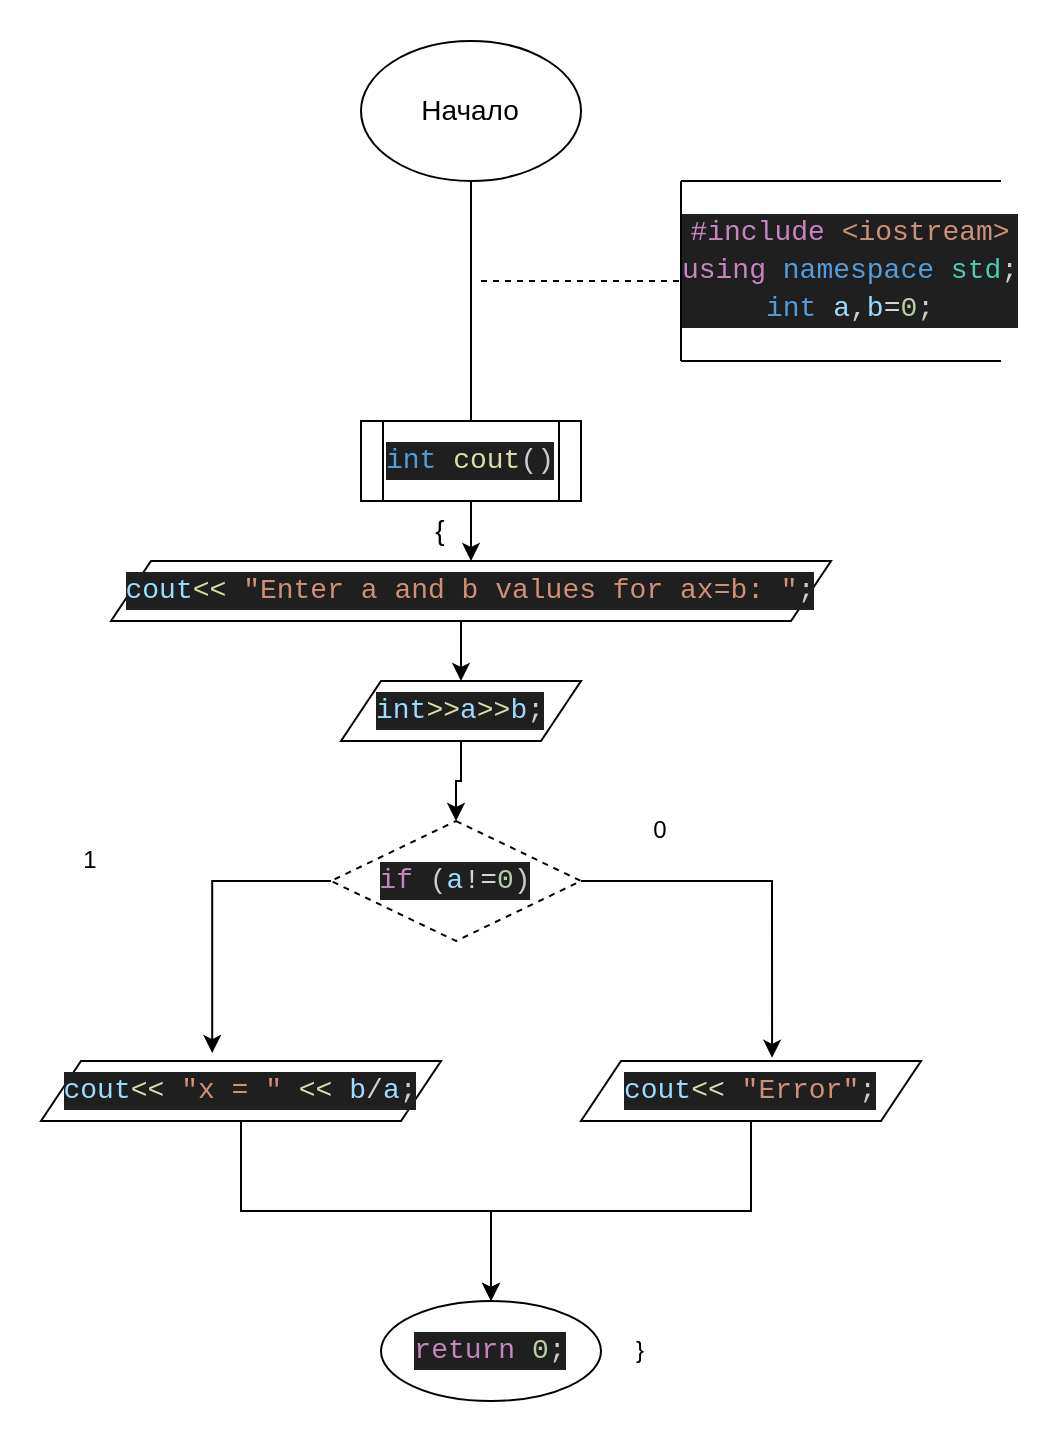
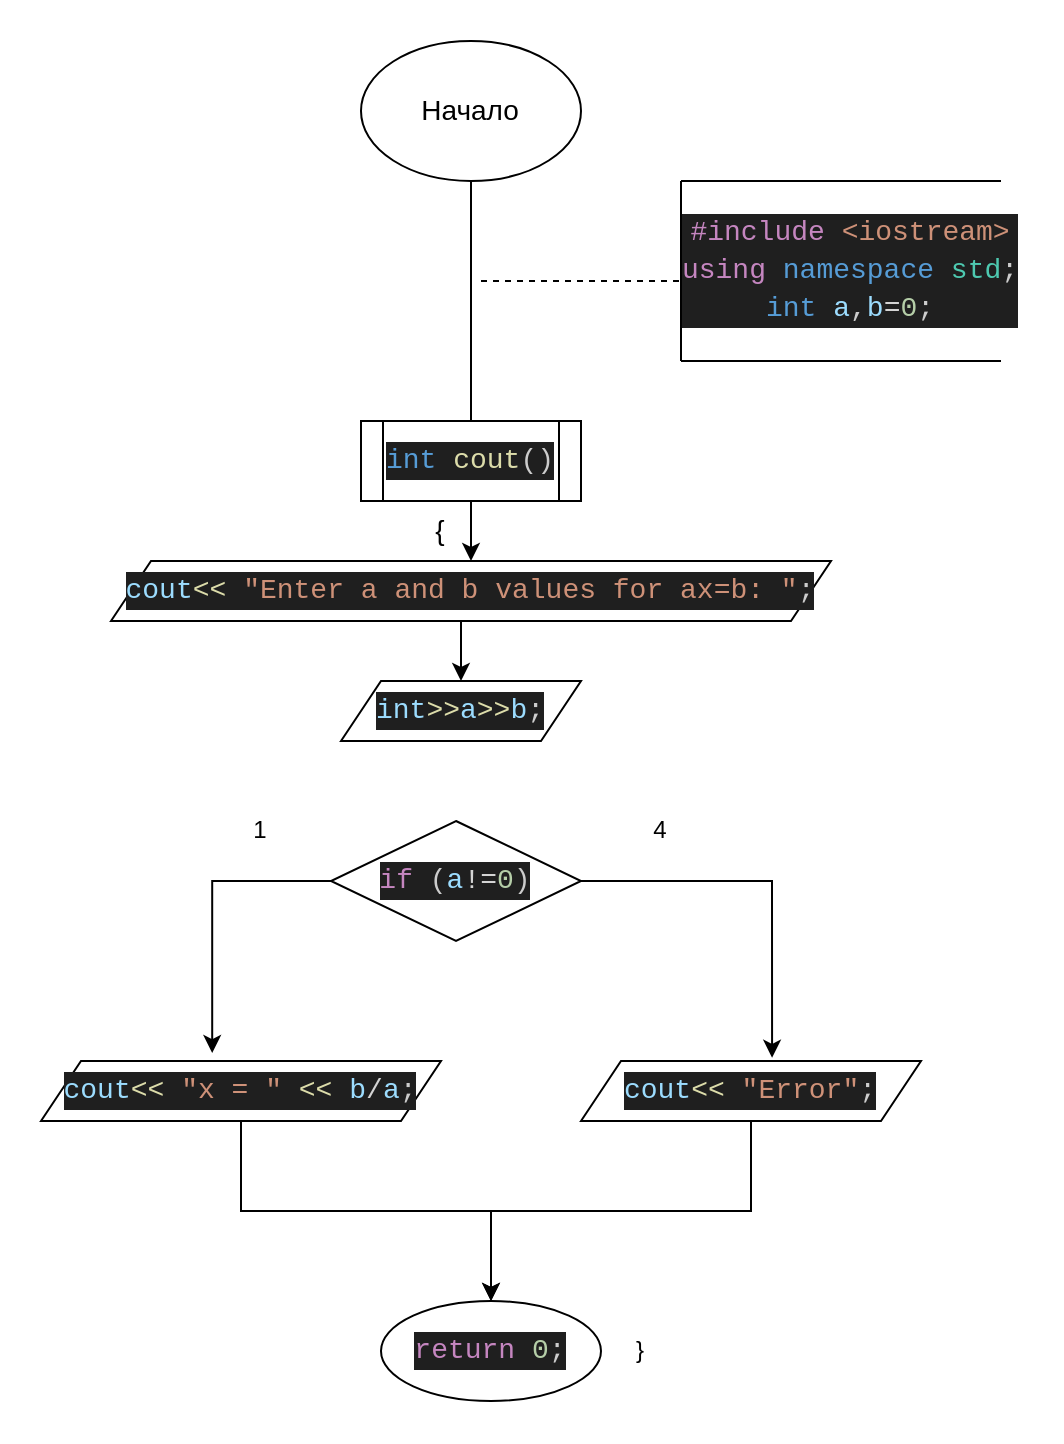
  <mxCell id="0" />
  <mxCell id="1" parent="0" />
  <mxCell id="2" value="&lt;font style=&quot;font-size: 14px;&quot;&gt;Начало&lt;/font&gt;" style="ellipse;whiteSpace=wrap;html=1;" vertex="1" parent="1"><mxGeometry x="180" y="20" width="110" height="70" as="geometry" /></mxCell>
  <mxCell id="3" value="" style="endArrow=none;html=1;rounded=0;entryX=0.5;entryY=1;entryDx=0;entryDy=0;" edge="1" parent="1" target="2"><mxGeometry width="50" height="50" relative="1" as="geometry"><mxPoint x="235" y="210" as="sourcePoint" /><mxPoint x="300" y="250" as="targetPoint" /></mxGeometry></mxCell>
  <mxCell id="4" value="" style="endArrow=none;dashed=1;html=1;rounded=0;" edge="1" parent="1"><mxGeometry width="50" height="50" relative="1" as="geometry"><mxPoint x="240" y="140" as="sourcePoint" /><mxPoint x="340" y="140" as="targetPoint" /></mxGeometry></mxCell>
  <mxCell id="5" value="" style="endArrow=none;html=1;rounded=0;" edge="1" parent="1"><mxGeometry width="50" height="50" relative="1" as="geometry"><mxPoint x="500" y="180" as="sourcePoint" /><mxPoint x="340" y="180" as="targetPoint" /></mxGeometry></mxCell>
  <mxCell id="6" value="" style="endArrow=none;html=1;rounded=0;" edge="1" parent="1"><mxGeometry width="50" height="50" relative="1" as="geometry"><mxPoint x="500" y="90" as="sourcePoint" /><mxPoint x="340" y="90" as="targetPoint" /></mxGeometry></mxCell>
  <mxCell id="7" value="" style="endArrow=none;html=1;rounded=0;" edge="1" parent="1"><mxGeometry width="50" height="50" relative="1" as="geometry"><mxPoint x="340" y="180" as="sourcePoint" /><mxPoint x="340" y="90" as="targetPoint" /></mxGeometry></mxCell>
  <mxCell id="8" value="&lt;div style=&quot;color: rgb(204, 204, 204); background-color: rgb(31, 31, 31); font-family: Consolas, &amp;quot;Courier New&amp;quot;, monospace; font-size: 14px; line-height: 19px; white-space: pre;&quot;&gt;&lt;div&gt;&lt;span style=&quot;color: #c586c0;&quot;&gt;#include&lt;/span&gt;&lt;span style=&quot;color: #569cd6;&quot;&gt; &lt;/span&gt;&lt;span style=&quot;color: #ce9178;&quot;&gt;&amp;lt;iostream&amp;gt;&lt;/span&gt;&lt;/div&gt;&lt;div&gt;&lt;span style=&quot;color: #c586c0;&quot;&gt;using&lt;/span&gt; &lt;span style=&quot;color: #569cd6;&quot;&gt;namespace&lt;/span&gt; &lt;span style=&quot;color: #4ec9b0;&quot;&gt;std&lt;/span&gt;;&lt;/div&gt;&lt;div&gt;&lt;div style=&quot;line-height: 19px;&quot;&gt;&lt;span style=&quot;color: #569cd6;&quot;&gt;int&lt;/span&gt; &lt;span style=&quot;color: #9cdcfe;&quot;&gt;a&lt;/span&gt;,&lt;span style=&quot;color: #9cdcfe;&quot;&gt;b&lt;/span&gt;&lt;span style=&quot;color: #d4d4d4;&quot;&gt;=&lt;/span&gt;&lt;span style=&quot;color: #b5cea8;&quot;&gt;0&lt;/span&gt;;&lt;/div&gt;&lt;/div&gt;&lt;/div&gt;" style="text;html=1;align=center;verticalAlign=middle;whiteSpace=wrap;rounded=0;" vertex="1" parent="1"><mxGeometry x="340" y="100" width="170" height="70" as="geometry" /></mxCell>
  <mxCell id="9" style="edgeStyle=orthogonalEdgeStyle;rounded=0;orthogonalLoop=1;jettySize=auto;html=1;exitX=0.5;exitY=1;exitDx=0;exitDy=0;entryX=0.5;entryY=0;entryDx=0;entryDy=0;" edge="1" parent="1" source="10" target="11"><mxGeometry relative="1" as="geometry" /></mxCell>
  <mxCell id="10" value="&lt;div style=&quot;color: rgb(204, 204, 204); background-color: rgb(31, 31, 31); font-family: Consolas, &amp;quot;Courier New&amp;quot;, monospace; font-size: 14px; line-height: 19px; white-space: pre;&quot;&gt;&lt;span style=&quot;color: #569cd6;&quot;&gt;int&lt;/span&gt; &lt;span style=&quot;color: #dcdcaa;&quot;&gt;cout&lt;/span&gt;()&lt;/div&gt;" style="shape=process;whiteSpace=wrap;html=1;backgroundOutline=1;" vertex="1" parent="1"><mxGeometry x="180" y="210" width="110" height="40" as="geometry" /></mxCell>
  <mxCell id="11" value="&lt;div style=&quot;color: rgb(204, 204, 204); background-color: rgb(31, 31, 31); font-family: Consolas, &amp;quot;Courier New&amp;quot;, monospace; font-size: 14px; line-height: 19px; white-space: pre;&quot;&gt;&lt;span style=&quot;color: #9cdcfe;&quot;&gt;cout&lt;/span&gt;&lt;span style=&quot;color: #dcdcaa;&quot;&gt;&amp;lt;&amp;lt;&lt;/span&gt; &lt;span style=&quot;color: #ce9178;&quot;&gt;&quot;Enter a and b values for ax=b: &quot;&lt;/span&gt;;&lt;/div&gt;" style="shape=parallelogram;perimeter=parallelogramPerimeter;whiteSpace=wrap;html=1;fixedSize=1;" vertex="1" parent="1"><mxGeometry x="55" y="280" width="360" height="30" as="geometry" /></mxCell>
- <mxCell id="12" style="edgeStyle=orthogonalEdgeStyle;rounded=0;orthogonalLoop=1;jettySize=auto;html=1;" edge="1" parent="1" source="13" target="18"><mxGeometry relative="1" as="geometry" /></mxCell>
  <mxCell id="13" value="&lt;div style=&quot;color: rgb(204, 204, 204); background-color: rgb(31, 31, 31); font-family: Consolas, &amp;quot;Courier New&amp;quot;, monospace; font-size: 14px; line-height: 19px; white-space: pre;&quot;&gt;&lt;span style=&quot;color: #9cdcfe;&quot;&gt;int&lt;/span&gt;&lt;span style=&quot;color: #dcdcaa;&quot;&gt;&amp;gt;&amp;gt;&lt;/span&gt;&lt;span style=&quot;color: #9cdcfe;&quot;&gt;a&lt;/span&gt;&lt;span style=&quot;color: #dcdcaa;&quot;&gt;&amp;gt;&amp;gt;&lt;/span&gt;&lt;span style=&quot;color: #9cdcfe;&quot;&gt;b&lt;/span&gt;;&lt;/div&gt;" style="shape=parallelogram;perimeter=parallelogramPerimeter;whiteSpace=wrap;html=1;fixedSize=1;" vertex="1" parent="1"><mxGeometry x="170" y="340" width="120" height="30" as="geometry" /></mxCell>
  <mxCell id="14" style="edgeStyle=orthogonalEdgeStyle;rounded=0;orthogonalLoop=1;jettySize=auto;html=1;entryX=0.5;entryY=0;entryDx=0;entryDy=0;" edge="1" parent="1" source="15" target="16"><mxGeometry relative="1" as="geometry" /></mxCell>
  <mxCell id="15" value="&lt;div style=&quot;color: rgb(204, 204, 204); background-color: rgb(31, 31, 31); font-family: Consolas, &amp;quot;Courier New&amp;quot;, monospace; font-size: 14px; line-height: 19px; white-space: pre;&quot;&gt;&lt;span style=&quot;color: #9cdcfe;&quot;&gt;cout&lt;/span&gt;&lt;span style=&quot;color: #dcdcaa;&quot;&gt;&amp;lt;&amp;lt;&lt;/span&gt; &lt;span style=&quot;color: #ce9178;&quot;&gt;&quot;x = &quot;&lt;/span&gt; &lt;span style=&quot;color: #dcdcaa;&quot;&gt;&amp;lt;&amp;lt;&lt;/span&gt; &lt;span style=&quot;color: #9cdcfe;&quot;&gt;b&lt;/span&gt;&lt;span style=&quot;color: #d4d4d4;&quot;&gt;/&lt;/span&gt;&lt;span style=&quot;color: #9cdcfe;&quot;&gt;a&lt;/span&gt;;&lt;/div&gt;" style="shape=parallelogram;perimeter=parallelogramPerimeter;whiteSpace=wrap;html=1;fixedSize=1;" vertex="1" parent="1"><mxGeometry x="20" y="530" width="200" height="30" as="geometry" /></mxCell>
  <mxCell id="16" value="&lt;div style=&quot;color: rgb(204, 204, 204); background-color: rgb(31, 31, 31); font-family: Consolas, &amp;quot;Courier New&amp;quot;, monospace; font-size: 14px; line-height: 19px; white-space: pre;&quot;&gt;&lt;span style=&quot;color: #c586c0;&quot;&gt;return&lt;/span&gt; &lt;span style=&quot;color: #b5cea8;&quot;&gt;0&lt;/span&gt;;&lt;/div&gt;" style="ellipse;whiteSpace=wrap;html=1;" vertex="1" parent="1"><mxGeometry x="190" y="650" width="110" height="50" as="geometry" /></mxCell>
  <mxCell id="17" style="edgeStyle=orthogonalEdgeStyle;rounded=0;orthogonalLoop=1;jettySize=auto;html=1;exitX=0.5;exitY=1;exitDx=0;exitDy=0;entryX=0.5;entryY=0;entryDx=0;entryDy=0;" edge="1" parent="1" source="11" target="13"><mxGeometry relative="1" as="geometry" /></mxCell>
- <mxCell id="18" value="&lt;div style=&quot;color: rgb(204, 204, 204); background-color: rgb(31, 31, 31); font-family: Consolas, &amp;quot;Courier New&amp;quot;, monospace; font-size: 14px; line-height: 19px; white-space: pre;&quot;&gt;&lt;span style=&quot;color: #c586c0;&quot;&gt;if&lt;/span&gt; (&lt;span style=&quot;color: #9cdcfe;&quot;&gt;a&lt;/span&gt;&lt;span style=&quot;color: #d4d4d4;&quot;&gt;!=&lt;/span&gt;&lt;span style=&quot;color: #b5cea8;&quot;&gt;0&lt;/span&gt;)&lt;/div&gt;" style="rhombus;whiteSpace=wrap;html=1;dashed=1;" vertex="1" parent="1"><mxGeometry x="165" y="410" width="125" height="60" as="geometry" /></mxCell>
+ <mxCell id="18" value="&lt;div style=&quot;color: rgb(204, 204, 204); background-color: rgb(31, 31, 31); font-family: Consolas, &amp;quot;Courier New&amp;quot;, monospace; font-size: 14px; line-height: 19px; white-space: pre;&quot;&gt;&lt;span style=&quot;color: #c586c0;&quot;&gt;if&lt;/span&gt; (&lt;span style=&quot;color: #9cdcfe;&quot;&gt;a&lt;/span&gt;&lt;span style=&quot;color: #d4d4d4;&quot;&gt;!=&lt;/span&gt;&lt;span style=&quot;color: #b5cea8;&quot;&gt;0&lt;/span&gt;)&lt;/div&gt;" style="rhombus;whiteSpace=wrap;html=1;" vertex="1" parent="1"><mxGeometry x="165" y="410" width="125" height="60" as="geometry" /></mxCell>
  <mxCell id="19" style="edgeStyle=orthogonalEdgeStyle;rounded=0;orthogonalLoop=1;jettySize=auto;html=1;" edge="1" parent="1" source="20" target="16"><mxGeometry relative="1" as="geometry" /></mxCell>
  <mxCell id="20" value="&lt;div style=&quot;color: rgb(204, 204, 204); background-color: rgb(31, 31, 31); font-family: Consolas, &amp;quot;Courier New&amp;quot;, monospace; font-size: 14px; line-height: 19px; white-space: pre;&quot;&gt;&lt;span style=&quot;color: #9cdcfe;&quot;&gt;cout&lt;/span&gt;&lt;span style=&quot;color: #dcdcaa;&quot;&gt;&amp;lt;&amp;lt;&lt;/span&gt; &lt;span style=&quot;color: #ce9178;&quot;&gt;&quot;Error&quot;&lt;/span&gt;;&lt;/div&gt;" style="shape=parallelogram;perimeter=parallelogramPerimeter;whiteSpace=wrap;html=1;fixedSize=1;" vertex="1" parent="1"><mxGeometry x="290" y="530" width="170" height="30" as="geometry" /></mxCell>
  <mxCell id="21" value="&lt;font style=&quot;font-size: 14px;&quot;&gt;{&lt;/font&gt;" style="text;html=1;align=center;verticalAlign=middle;whiteSpace=wrap;rounded=0;" vertex="1" parent="1"><mxGeometry x="200" y="250" width="40" height="30" as="geometry" /></mxCell>
  <mxCell id="22" value="}" style="text;html=1;align=center;verticalAlign=middle;whiteSpace=wrap;rounded=0;" vertex="1" parent="1"><mxGeometry x="290" y="660" width="60" height="30" as="geometry" /></mxCell>
  <mxCell id="23" style="edgeStyle=orthogonalEdgeStyle;rounded=0;orthogonalLoop=1;jettySize=auto;html=1;exitX=0;exitY=0.5;exitDx=0;exitDy=0;entryX=0.428;entryY=-0.133;entryDx=0;entryDy=0;entryPerimeter=0;" edge="1" parent="1" source="18" target="15"><mxGeometry relative="1" as="geometry" /></mxCell>
  <mxCell id="24" style="edgeStyle=orthogonalEdgeStyle;rounded=0;orthogonalLoop=1;jettySize=auto;html=1;exitX=1;exitY=0.5;exitDx=0;exitDy=0;entryX=0.562;entryY=-0.053;entryDx=0;entryDy=0;entryPerimeter=0;" edge="1" parent="1" source="18" target="20"><mxGeometry relative="1" as="geometry" /></mxCell>
- <mxCell id="25" value="1" style="text;html=1;align=center;verticalAlign=middle;whiteSpace=wrap;rounded=0;" vertex="1" parent="1"><mxGeometry x="15" y="415" width="60" height="30" as="geometry" /></mxCell>
- <mxCell id="26" value="0" style="text;html=1;align=center;verticalAlign=middle;whiteSpace=wrap;rounded=0;" vertex="1" parent="1"><mxGeometry x="300" y="400" width="60" height="30" as="geometry" /></mxCell>
+ <mxCell id="25" value="1" style="text;html=1;align=center;verticalAlign=middle;whiteSpace=wrap;rounded=0;" vertex="1" parent="1"><mxGeometry x="100" y="400" width="60" height="30" as="geometry" /></mxCell>
+ <mxCell id="26" value="4" style="text;html=1;align=center;verticalAlign=middle;whiteSpace=wrap;rounded=0;" vertex="1" parent="1"><mxGeometry x="300" y="400" width="60" height="30" as="geometry" /></mxCell>
